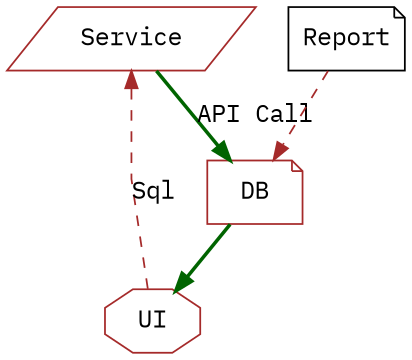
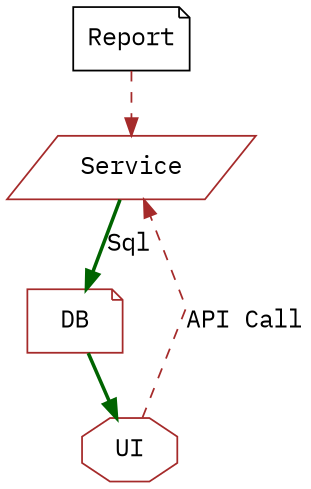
  digraph {
    fontname="IBM Plex Mono"
    splines=FALSE
    node [color=brown fontname="IBM Plex Mono" shape=note]
    edge [color=darkgreen fontname="IBM Plex Mono" style=bold]
    n1 [label=Service shape=parallelogram]
    DB
    UI [shape=octagon]
    Report [color=black]
-   n1 -> DB [label="API Call"]
+   n1 -> DB [label=Sql]
    DB -> UI
-   UI -> n1 [color=brown label=Sql style=dashed]
-   Report -> DB [color=brown style=dashed]
+   UI -> n1 [color=brown label="API Call" style=dashed]
+   Report -> n1 [color=brown style=dashed]
  }
